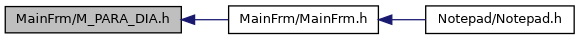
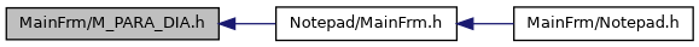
  digraph {
    rankdir=LR
    node [color=black fillcolor=white fontname=Helvetica fontsize=10 shape=record style=filled]
    edge [color=midnightblue dir=back fontname=Helvetica fontsize=10 labelfontname=Helvetica labelfontsize=10 style=solid]
    n1 [fillcolor=grey75 fontcolor=black height=0.2 label="MainFrm/M_PARA_DIA.h" width=0.4]
-   n2 [height=0.2 label="MainFrm/MainFrm.h" width=0.4]
-   n3 [height=0.2 label="Notepad/Notepad.h" width=0.4]
+   n2 [height=0.2 label="Notepad/MainFrm.h" width=0.4]
+   n3 [height=0.2 label="MainFrm/Notepad.h" width=0.4]
    n1 -> n2
    n2 -> n3
  }
